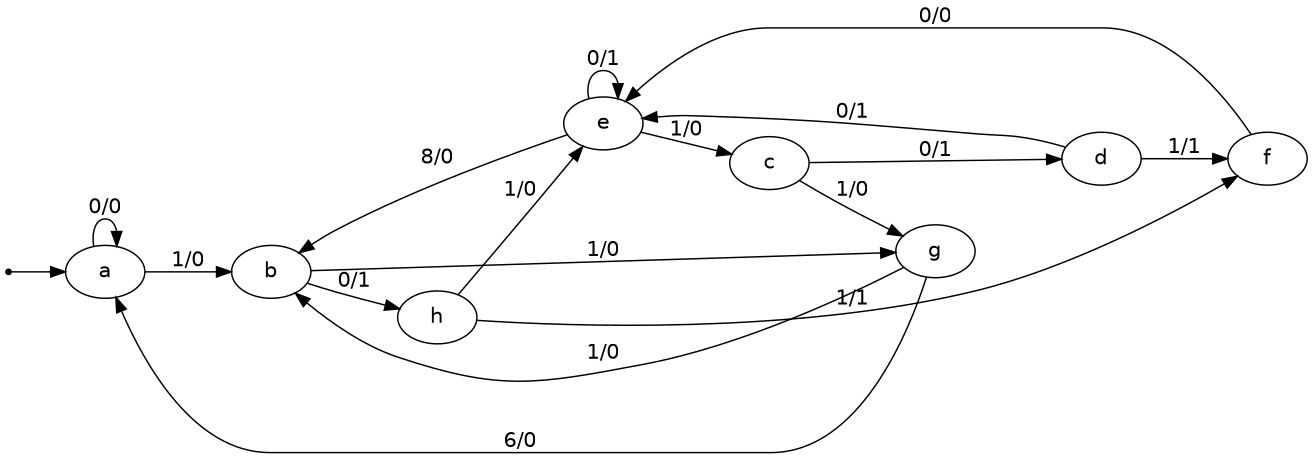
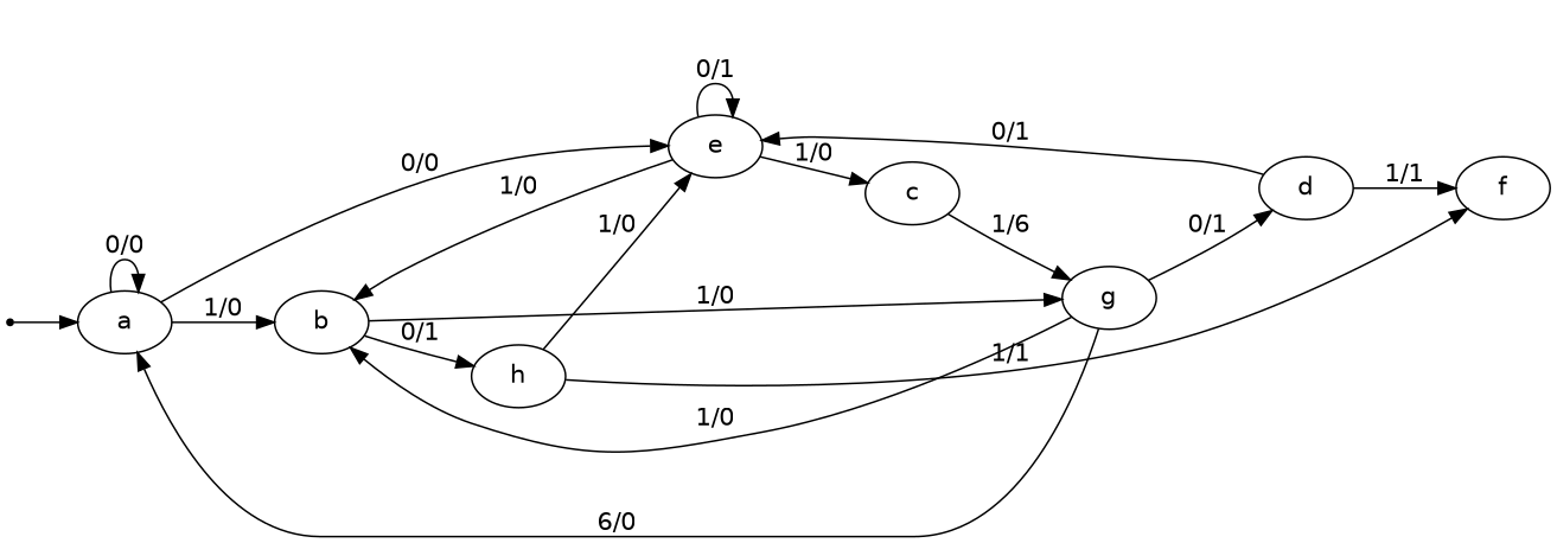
  digraph {
    fontname="DejaVu Sans"
    rankdir=LR
    node [fontname="DejaVu Sans"]
    edge [fontname="DejaVu Sans"]
    INIT [shape=point]
    n2 [label=a]
    n3 [label=b]
    n4 [label=h]
    n5 [label=g]
    n6 [label=e]
    n7 [label=f]
    n8 [label=c]
    n9 [label=d]
    INIT -> n2
    n2 -> n2 [label="0/0"]
    n2 -> n3 [label="1/0"]
    n3 -> n4 [label="0/1"]
    n3 -> n5 [label="1/0"]
    n4 -> n6 [label="1/0"]
    n4 -> n7 [label="1/1"]
    n5 -> n2 [label="6/0"]
    n5 -> n3 [label="1/0"]
-   n6 -> n3 [label="8/0"]
+   n6 -> n3 [label="1/0"]
    n6 -> n6 [label="0/1"]
    n6 -> n8 [label="1/0"]
-   n7 -> n6 [label="0/0"]
-   n8 -> n5 [label="1/0"]
-   n8 -> n9 [label="0/1"]
+   n2 -> n6 [label="0/0"]
+   n8 -> n5 [label="1/6"]
+   n5 -> n9 [label="0/1"]
    n9 -> n6 [label="0/1"]
    n9 -> n7 [label="1/1"]
  }
